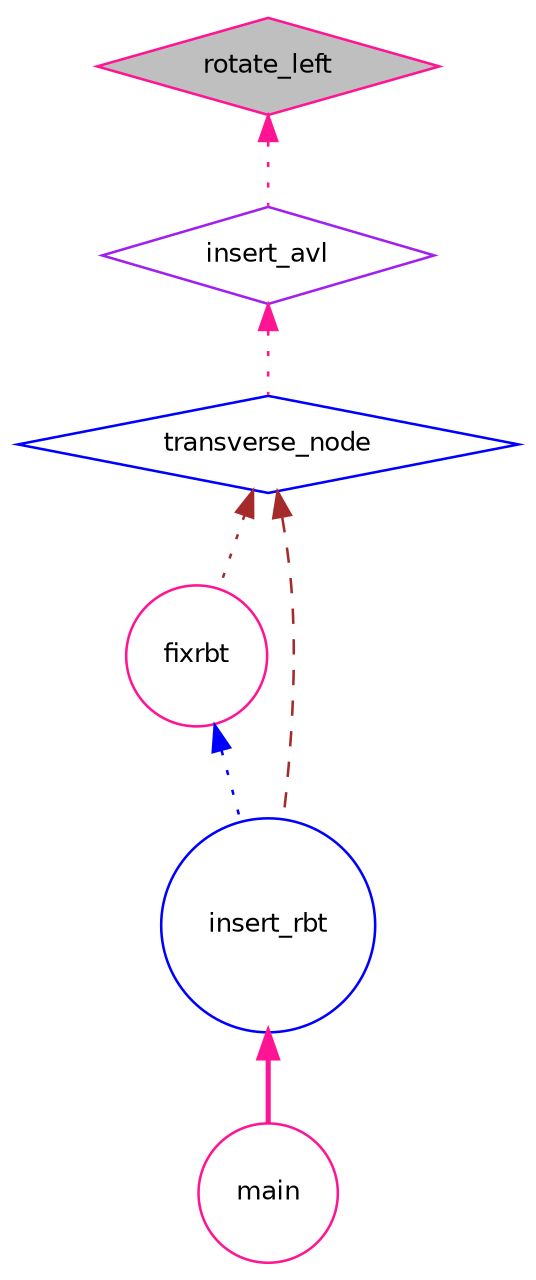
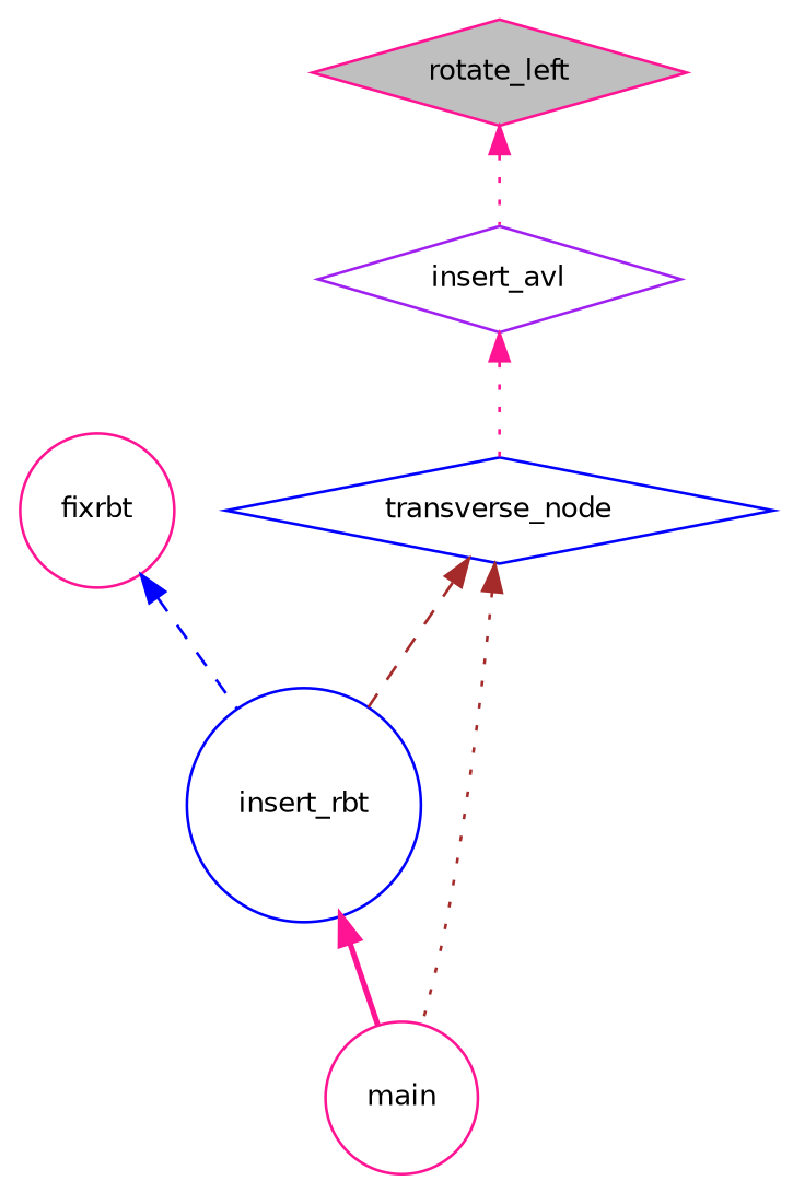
  digraph {
    rankdir=TB
    node [color=deeppink fillcolor=white fontname=Helvetica fontsize=10 shape=diamond style=filled]
    edge [color=deeppink dir=back fontname=Helvetica fontsize=10 labelfontname=Helvetica labelfontsize=10 style=dotted]
    n1 [fillcolor=grey75 fontcolor=black height=0.2 label=rotate_left width=0.4]
    n2 [color=purple height=0.2 label=insert_avl width=0.4]
    n3 [color=blue height=0.2 label=transverse_node width=0.4]
    n4 [height=0.2 label=fixrbt shape=circle width=0.4]
    n5 [color=blue height=0.2 label=insert_rbt shape=circle width=0.4]
    n6 [height=0.2 label=main shape=circle width=0.4]
    n1 -> n2
    n2 -> n3
    n3 -> n5 [color=brown style=dashed]
-   n3 -> n4 [color=brown]
-   n4 -> n5 [color=blue]
+   n3 -> n6 [color=brown]
+   n4 -> n5 [color=blue style=dashed]
    n5 -> n6 [style=bold]
  }
